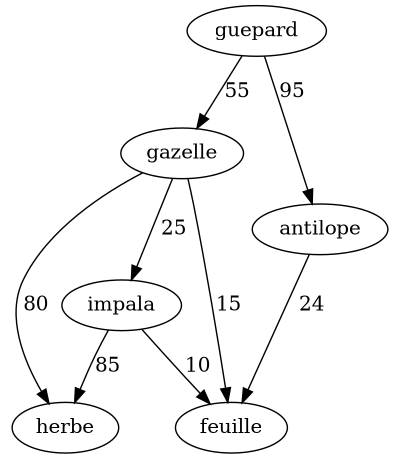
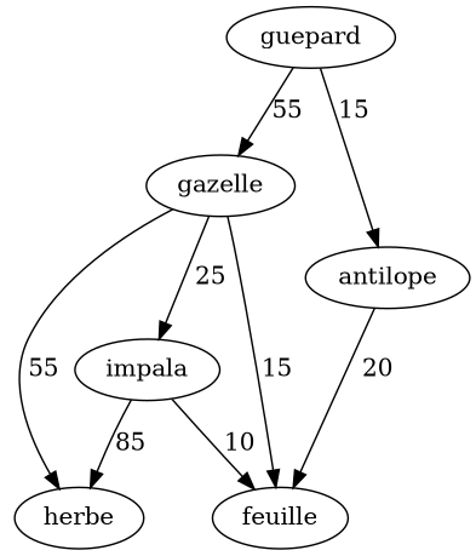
  digraph {
    guepard
    gazelle
    antilope
    impala
    herbe
    feuille
    guepard -> gazelle [label=55]
-   guepard -> antilope [label=95]
+   guepard -> antilope [label=15]
    gazelle -> impala [label=25]
-   gazelle -> herbe [label=80]
+   gazelle -> herbe [label=55]
    gazelle -> feuille [label=15]
-   antilope -> feuille [label=24]
+   antilope -> feuille [label=20]
    impala -> herbe [label=85]
    impala -> feuille [label=10]
  }
